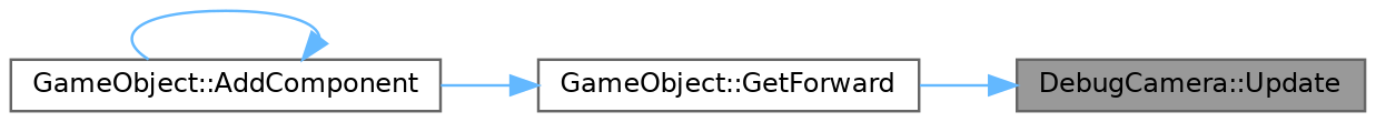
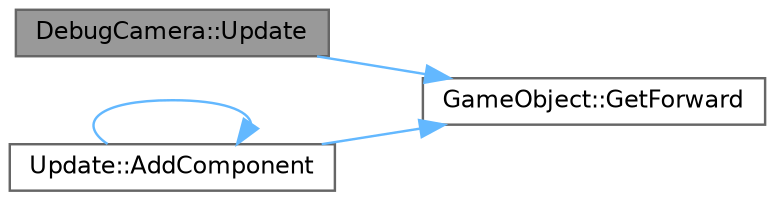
  digraph {
    rankdir=LR
    node [color=grey40 fillcolor=white fontname=Helvetica fontsize=10 shape=box style=filled]
    edge [color=steelblue1 fontname=Helvetica fontsize=10 labelfontname=Helvetica labelfontsize=10 style=solid]
    n1 [color=gray40 fillcolor=grey60 fontcolor=black height=0.2 label="DebugCamera::Update" width=0.4]
    n2 [height=0.2 label="GameObject::GetForward" width=0.4]
-   n3 [height=0.2 label="GameObject::AddComponent" width=0.4]
-   n2 -> n1
+   n3 [height=0.2 label="Update::AddComponent" width=0.4]
+   n1 -> n2
    n3 -> n2
    n3 -> n3
  }
